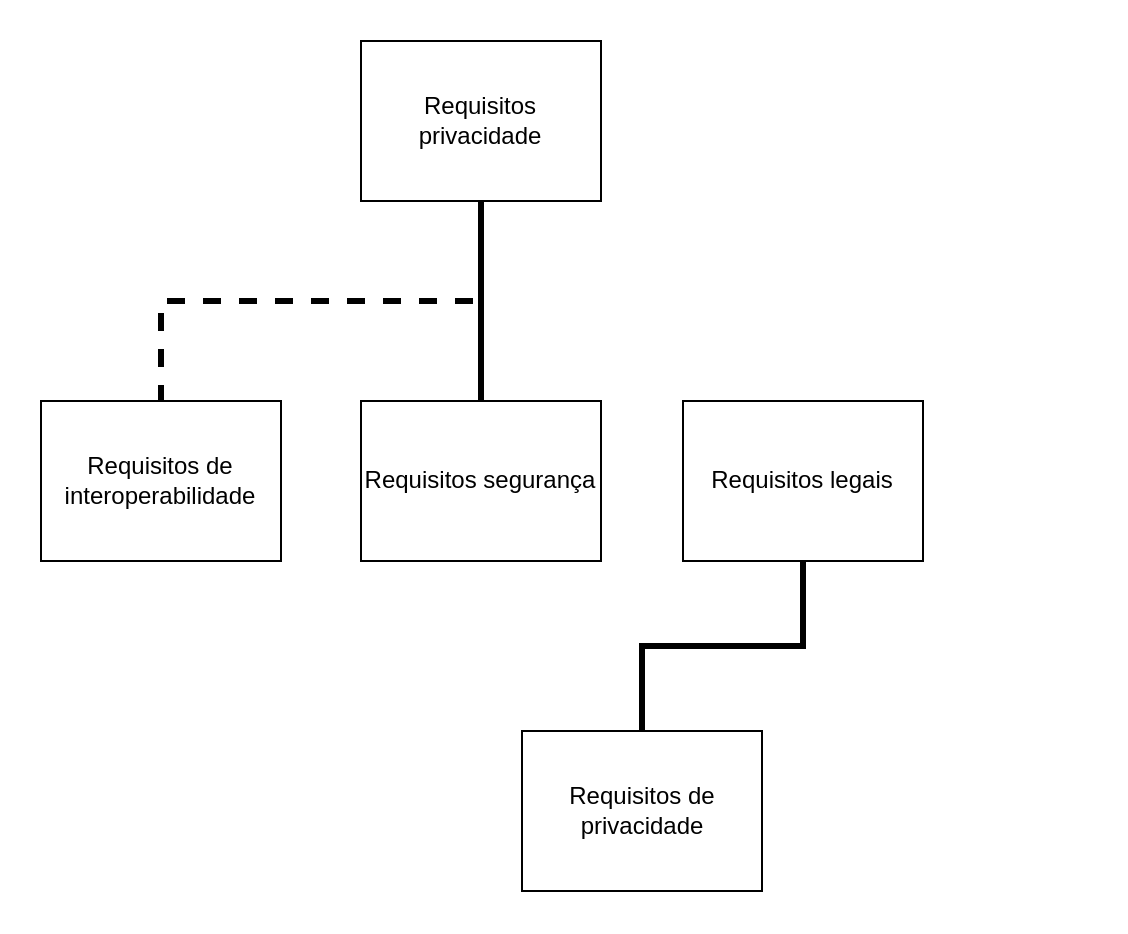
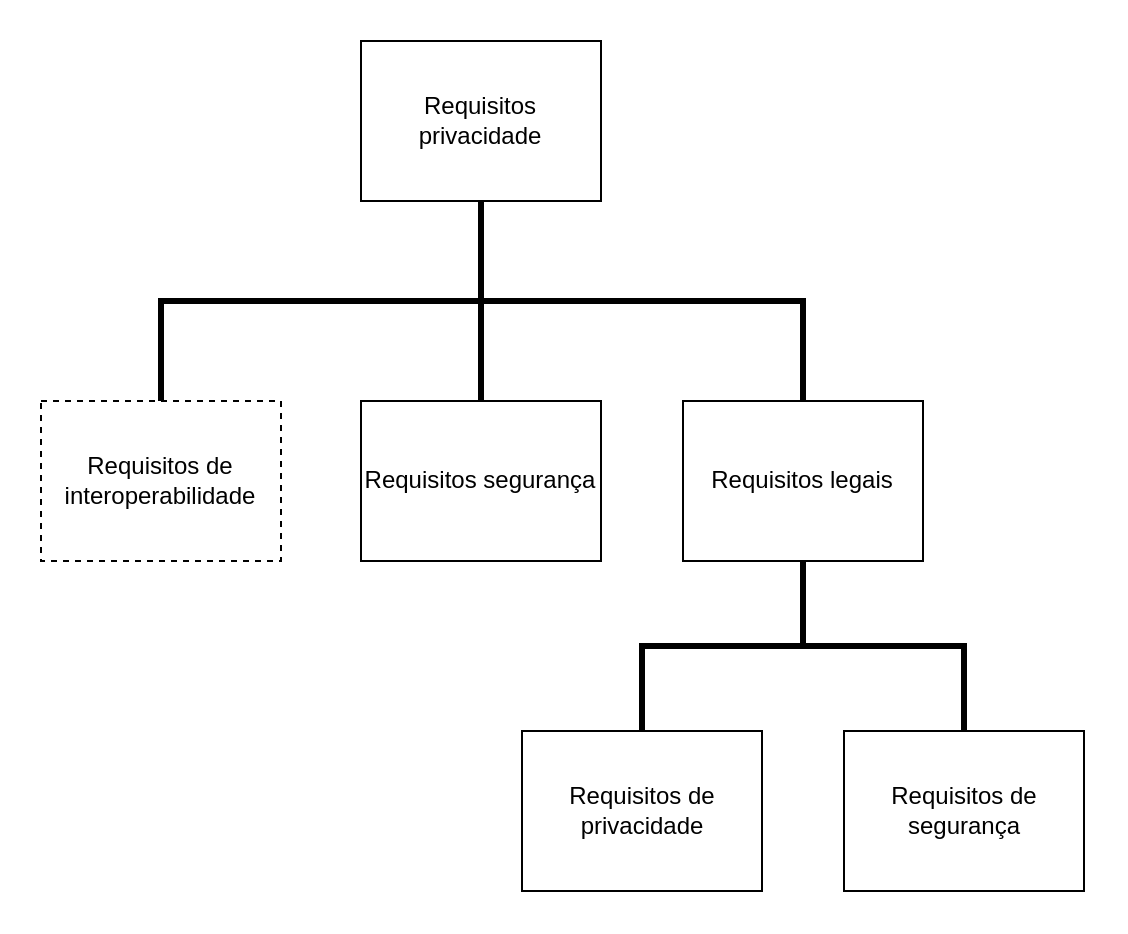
  <mxCell id="0" />
  <mxCell id="1" parent="0" />
  <mxCell id="2" value="Requisitos&lt;div&gt;privacidade&lt;/div&gt;" style="rounded=0;whiteSpace=wrap;html=1;" vertex="1" parent="1"><mxGeometry x="180" y="20" width="120" height="80" as="geometry" /></mxCell>
- <mxCell id="3" value="Requisitos de interoperabilidade" style="rounded=0;whiteSpace=wrap;html=1;" vertex="1" parent="1"><mxGeometry x="20" y="200" width="120" height="80" as="geometry" /></mxCell>
+ <mxCell id="3" value="Requisitos de interoperabilidade" style="rounded=0;whiteSpace=wrap;html=1;dashed=1;" vertex="1" parent="1"><mxGeometry x="20" y="200" width="120" height="80" as="geometry" /></mxCell>
  <mxCell id="4" value="Requisitos segurança" style="rounded=0;whiteSpace=wrap;html=1;" vertex="1" parent="1"><mxGeometry x="180" y="200" width="120" height="80" as="geometry" /></mxCell>
  <mxCell id="5" value="Requisitos legais" style="rounded=0;whiteSpace=wrap;html=1;" vertex="1" parent="1"><mxGeometry x="341" y="200" width="120" height="80" as="geometry" /></mxCell>
  <mxCell id="6" style="rounded=0;orthogonalLoop=1;jettySize=auto;html=1;endArrow=none;endFill=0;strokeWidth=3;edgeStyle=orthogonalEdgeStyle;exitX=0.5;exitY=1;exitDx=0;exitDy=0;" edge="1" parent="1" source="2" target="4"><mxGeometry relative="1" as="geometry"><mxPoint x="-40" y="120" as="sourcePoint" /><mxPoint x="267" y="32" as="targetPoint" /></mxGeometry></mxCell>
- <mxCell id="8" style="rounded=0;orthogonalLoop=1;jettySize=auto;html=1;endArrow=none;endFill=0;strokeWidth=3;exitX=0.5;exitY=1;exitDx=0;exitDy=0;entryX=0.5;entryY=0;entryDx=0;entryDy=0;edgeStyle=orthogonalEdgeStyle;dashed=1;" edge="1" parent="1" source="2" target="3"><mxGeometry relative="1" as="geometry"><mxPoint x="-210" y="-30" as="sourcePoint" /><mxPoint x="287" y="52" as="targetPoint" /></mxGeometry></mxCell>
+ <mxCell id="7" style="rounded=0;orthogonalLoop=1;jettySize=auto;html=1;endArrow=none;endFill=0;strokeWidth=3;exitX=0.5;exitY=1;exitDx=0;exitDy=0;entryX=0.5;entryY=0;entryDx=0;entryDy=0;edgeStyle=orthogonalEdgeStyle;" edge="1" parent="1" source="2" target="5"><mxGeometry relative="1" as="geometry"><mxPoint x="-220" y="-40" as="sourcePoint" /><mxPoint x="277" y="42" as="targetPoint" /></mxGeometry></mxCell>
+ <mxCell id="8" style="rounded=0;orthogonalLoop=1;jettySize=auto;html=1;endArrow=none;endFill=0;strokeWidth=3;exitX=0.5;exitY=1;exitDx=0;exitDy=0;entryX=0.5;entryY=0;entryDx=0;entryDy=0;edgeStyle=orthogonalEdgeStyle;" edge="1" parent="1" source="2" target="3"><mxGeometry relative="1" as="geometry"><mxPoint x="-210" y="-30" as="sourcePoint" /><mxPoint x="287" y="52" as="targetPoint" /></mxGeometry></mxCell>
  <mxCell id="9" value="Requisitos de privacidade" style="rounded=0;whiteSpace=wrap;html=1;" vertex="1" parent="1"><mxGeometry x="260.5" y="365" width="120" height="80" as="geometry" /></mxCell>
+ <mxCell id="10" value="Requisitos de segurança" style="rounded=0;whiteSpace=wrap;html=1;" vertex="1" parent="1"><mxGeometry x="421.5" y="365" width="120" height="80" as="geometry" /></mxCell>
+ <mxCell id="11" style="rounded=0;orthogonalLoop=1;jettySize=auto;html=1;endArrow=none;endFill=0;strokeWidth=3;exitX=0.5;exitY=1;exitDx=0;exitDy=0;edgeStyle=orthogonalEdgeStyle;" edge="1" parent="1" source="5" target="10"><mxGeometry relative="1" as="geometry"><mxPoint x="250" y="110" as="sourcePoint" /><mxPoint x="411" y="210" as="targetPoint" /></mxGeometry></mxCell>
  <mxCell id="12" style="rounded=0;orthogonalLoop=1;jettySize=auto;html=1;endArrow=none;endFill=0;strokeWidth=3;exitX=0.5;exitY=1;exitDx=0;exitDy=0;entryX=0.5;entryY=0;entryDx=0;entryDy=0;edgeStyle=orthogonalEdgeStyle;" edge="1" parent="1" source="5" target="9"><mxGeometry relative="1" as="geometry"><mxPoint x="260" y="120" as="sourcePoint" /><mxPoint x="421" y="220" as="targetPoint" /></mxGeometry></mxCell>
